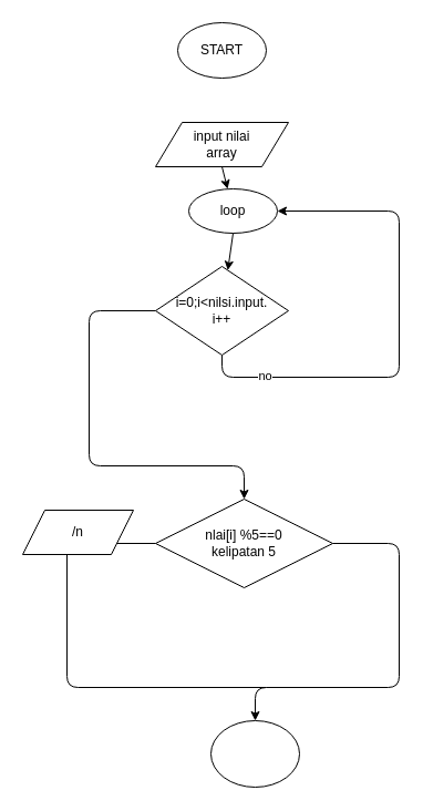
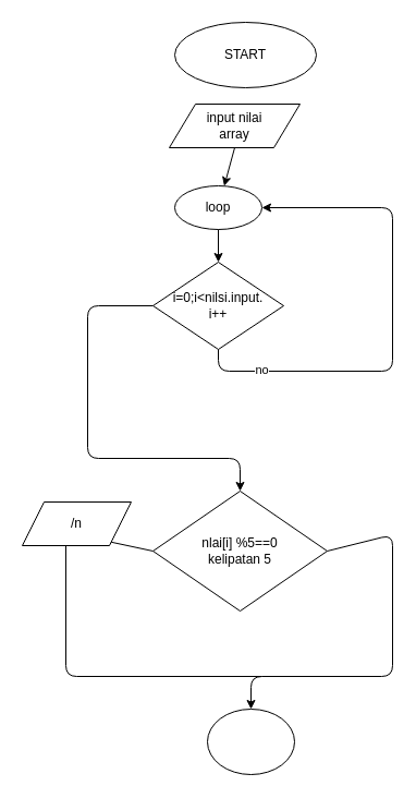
  <mxCell id="0" />
  <mxCell id="1" parent="0" />
- <mxCell id="2" value="START" style="ellipse;whiteSpace=wrap;html=1;" vertex="1" parent="1"><mxGeometry x="160" y="20" width="80" height="50" as="geometry" /></mxCell>
- <mxCell id="3" value="input nilai&lt;br&gt;array" style="shape=parallelogram;perimeter=parallelogramPerimeter;whiteSpace=wrap;html=1;" vertex="1" parent="1"><mxGeometry x="140" y="110" width="120" height="40" as="geometry" /></mxCell>
+ <mxCell id="2" value="START" style="ellipse;whiteSpace=wrap;html=1;" vertex="1" parent="1"><mxGeometry x="160" y="20" width="130" height="60" as="geometry" /></mxCell>
+ <mxCell id="3" value="input nilai&lt;br&gt;array" style="shape=parallelogram;perimeter=parallelogramPerimeter;whiteSpace=wrap;html=1;" vertex="1" parent="1"><mxGeometry x="155" y="95" width="120" height="40" as="geometry" /></mxCell>
  <mxCell id="4" value="" style="endArrow=classic;html=1;exitX=0.5;exitY=1;exitDx=0;exitDy=0;" edge="1" parent="1" source="3" target="5"><mxGeometry width="50" height="50" relative="1" as="geometry"><mxPoint x="160" y="260" as="sourcePoint" /><mxPoint x="200" y="190" as="targetPoint" /></mxGeometry></mxCell>
- <mxCell id="5" value="loop" style="ellipse;whiteSpace=wrap;html=1;" vertex="1" parent="1"><mxGeometry x="170" y="170" width="80" height="40" as="geometry" /></mxCell>
+ <mxCell id="5" value="loop" style="ellipse;whiteSpace=wrap;html=1;" vertex="1" parent="1"><mxGeometry x="160" y="170" width="80" height="40" as="geometry" /></mxCell>
  <mxCell id="6" value="" style="endArrow=classic;html=1;exitX=0.5;exitY=1;exitDx=0;exitDy=0;" edge="1" parent="1" source="5" target="7"><mxGeometry width="50" height="50" relative="1" as="geometry"><mxPoint x="160" y="260" as="sourcePoint" /><mxPoint x="200" y="240" as="targetPoint" /></mxGeometry></mxCell>
  <mxCell id="7" value="i=0;i&amp;lt;nilsi.input.&lt;br&gt;i++" style="rhombus;whiteSpace=wrap;html=1;" vertex="1" parent="1"><mxGeometry x="140" y="240" width="120" height="80" as="geometry" /></mxCell>
  <mxCell id="8" value="" style="endArrow=classic;html=1;exitX=0.5;exitY=1;exitDx=0;exitDy=0;entryX=1;entryY=0.5;entryDx=0;entryDy=0;" edge="1" parent="1" source="7" target="5"><mxGeometry width="50" height="50" relative="1" as="geometry"><mxPoint x="260" y="310" as="sourcePoint" /><mxPoint x="340" y="190" as="targetPoint" /><Array as="points"><mxPoint x="200" y="340" /><mxPoint x="360" y="340" /><mxPoint x="360" y="190" /></Array></mxGeometry></mxCell>
  <mxCell id="9" value="no" style="edgeLabel;html=1;align=center;verticalAlign=middle;resizable=0;points=[];" vertex="1" connectable="0" parent="8"><mxGeometry x="-0.738" y="2" relative="1" as="geometry"><mxPoint as="offset" /></mxGeometry></mxCell>
  <mxCell id="10" value="" style="endArrow=classic;html=1;exitX=0;exitY=0.5;exitDx=0;exitDy=0;" edge="1" parent="1" source="7" target="11"><mxGeometry width="50" height="50" relative="1" as="geometry"><mxPoint x="30" y="305" as="sourcePoint" /><mxPoint x="220" y="450" as="targetPoint" /><Array as="points"><mxPoint x="80" y="280" /><mxPoint x="80" y="420" /><mxPoint x="220" y="420" /></Array></mxGeometry></mxCell>
- <mxCell id="11" value="nlai[i] %5==0&lt;br&gt;kelipatan 5" style="rhombus;whiteSpace=wrap;html=1;" vertex="1" parent="1"><mxGeometry x="140" y="450" width="160" height="80" as="geometry" /></mxCell>
+ <mxCell id="11" value="nlai[i] %5==0&lt;br&gt;kelipatan 5" style="rhombus;whiteSpace=wrap;html=1;" vertex="1" parent="1"><mxGeometry x="140" y="450" width="160" height="110" as="geometry" /></mxCell>
  <mxCell id="12" value="" style="endArrow=classic;html=1;exitX=1;exitY=0.5;exitDx=0;exitDy=0;" edge="1" parent="1" source="11"><mxGeometry width="50" height="50" relative="1" as="geometry"><mxPoint x="330" y="530" as="sourcePoint" /><mxPoint x="230" y="650" as="targetPoint" /><Array as="points"><mxPoint x="360" y="490" /><mxPoint x="360" y="620" /><mxPoint x="230" y="620" /></Array></mxGeometry></mxCell>
  <mxCell id="13" value="" style="endArrow=classic;html=1;exitX=0;exitY=0.5;exitDx=0;exitDy=0;" edge="1" parent="1" source="11" target="14"><mxGeometry width="50" height="50" relative="1" as="geometry"><mxPoint x="50" y="500" as="sourcePoint" /><mxPoint x="70" y="540" as="targetPoint" /><Array as="points"><mxPoint x="70" y="490" /></Array></mxGeometry></mxCell>
  <mxCell id="14" value="/n" style="shape=parallelogram;perimeter=parallelogramPerimeter;whiteSpace=wrap;html=1;" vertex="1" parent="1"><mxGeometry x="20" y="460" width="100" height="40" as="geometry" /></mxCell>
  <mxCell id="15" value="" style="endArrow=none;html=1;exitX=0.4;exitY=1;exitDx=0;exitDy=0;exitPerimeter=0;" edge="1" parent="1" source="14"><mxGeometry width="50" height="50" relative="1" as="geometry"><mxPoint x="160" y="590" as="sourcePoint" /><mxPoint x="240" y="620" as="targetPoint" /><Array as="points"><mxPoint x="60" y="620" /></Array></mxGeometry></mxCell>
  <mxCell id="16" value="" style="ellipse;whiteSpace=wrap;html=1;" vertex="1" parent="1"><mxGeometry x="190" y="650" width="80" height="60" as="geometry" /></mxCell>
